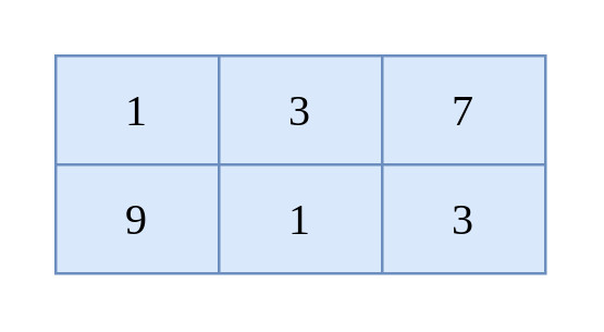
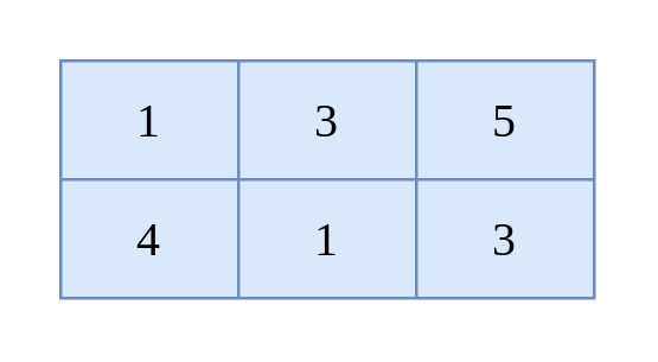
  <mxCell id="0" />
  <mxCell id="1" parent="0" />
  <mxCell id="2" value="" style="shape=table;startSize=0;container=1;collapsible=0;childLayout=tableLayout;fontSize=16;rounded=1;shadow=0;strokeColor=#6c8ebf;strokeWidth=1;fontFamily=Ubuntu;fontStyle=0;fillColor=#dae8fc;" vertex="1" parent="1"><mxGeometry x="20" y="20" width="180" height="80" as="geometry" /></mxCell>
  <mxCell id="3" value="" style="shape=tableRow;horizontal=0;startSize=0;swimlaneHead=0;swimlaneBody=0;strokeColor=inherit;top=0;left=0;bottom=0;right=0;collapsible=0;dropTarget=0;fillColor=none;points=[[0,0.5],[1,0.5]];portConstraint=eastwest;fontSize=16;rounded=1;shadow=0;strokeWidth=1;fontFamily=Ubuntu;fontStyle=0;" vertex="1" parent="2"><mxGeometry width="180" height="40" as="geometry" /></mxCell>
  <mxCell id="4" value="1" style="shape=partialRectangle;html=1;whiteSpace=wrap;connectable=0;strokeColor=inherit;overflow=hidden;fillColor=none;top=0;left=0;bottom=0;right=0;pointerEvents=1;fontSize=16;rounded=1;shadow=0;strokeWidth=1;fontFamily=Ubuntu;fontStyle=0;" vertex="1" parent="3"><mxGeometry width="60" height="40" as="geometry"><mxRectangle width="60" height="40" as="alternateBounds" /></mxGeometry></mxCell>
  <mxCell id="5" value="3" style="shape=partialRectangle;html=1;whiteSpace=wrap;connectable=0;strokeColor=inherit;overflow=hidden;fillColor=none;top=0;left=0;bottom=0;right=0;pointerEvents=1;fontSize=16;rounded=1;shadow=0;strokeWidth=1;fontFamily=Ubuntu;fontStyle=0;" vertex="1" parent="3"><mxGeometry x="60" width="60" height="40" as="geometry"><mxRectangle width="60" height="40" as="alternateBounds" /></mxGeometry></mxCell>
- <mxCell id="6" value="7" style="shape=partialRectangle;html=1;whiteSpace=wrap;connectable=0;strokeColor=inherit;overflow=hidden;fillColor=none;top=0;left=0;bottom=0;right=0;pointerEvents=1;fontSize=16;rounded=1;shadow=0;strokeWidth=1;fontFamily=Ubuntu;fontStyle=0;" vertex="1" parent="3"><mxGeometry x="120" width="60" height="40" as="geometry"><mxRectangle width="60" height="40" as="alternateBounds" /></mxGeometry></mxCell>
+ <mxCell id="6" value="5" style="shape=partialRectangle;html=1;whiteSpace=wrap;connectable=0;strokeColor=inherit;overflow=hidden;fillColor=none;top=0;left=0;bottom=0;right=0;pointerEvents=1;fontSize=16;rounded=1;shadow=0;strokeWidth=1;fontFamily=Ubuntu;fontStyle=0;" vertex="1" parent="3"><mxGeometry x="120" width="60" height="40" as="geometry"><mxRectangle width="60" height="40" as="alternateBounds" /></mxGeometry></mxCell>
  <mxCell id="7" value="" style="shape=tableRow;horizontal=0;startSize=0;swimlaneHead=0;swimlaneBody=0;strokeColor=inherit;top=0;left=0;bottom=0;right=0;collapsible=0;dropTarget=0;fillColor=none;points=[[0,0.5],[1,0.5]];portConstraint=eastwest;fontSize=16;rounded=1;shadow=0;strokeWidth=1;fontFamily=Ubuntu;fontStyle=0;" vertex="1" parent="2"><mxGeometry y="40" width="180" height="40" as="geometry" /></mxCell>
- <mxCell id="8" value="9" style="shape=partialRectangle;html=1;whiteSpace=wrap;connectable=0;strokeColor=inherit;overflow=hidden;fillColor=none;top=0;left=0;bottom=0;right=0;pointerEvents=1;fontSize=16;rounded=1;shadow=0;strokeWidth=1;fontFamily=Ubuntu;fontStyle=0;" vertex="1" parent="7"><mxGeometry width="60" height="40" as="geometry"><mxRectangle width="60" height="40" as="alternateBounds" /></mxGeometry></mxCell>
+ <mxCell id="8" value="4" style="shape=partialRectangle;html=1;whiteSpace=wrap;connectable=0;strokeColor=inherit;overflow=hidden;fillColor=none;top=0;left=0;bottom=0;right=0;pointerEvents=1;fontSize=16;rounded=1;shadow=0;strokeWidth=1;fontFamily=Ubuntu;fontStyle=0;" vertex="1" parent="7"><mxGeometry width="60" height="40" as="geometry"><mxRectangle width="60" height="40" as="alternateBounds" /></mxGeometry></mxCell>
  <mxCell id="9" value="1" style="shape=partialRectangle;html=1;whiteSpace=wrap;connectable=0;strokeColor=inherit;overflow=hidden;fillColor=none;top=0;left=0;bottom=0;right=0;pointerEvents=1;fontSize=16;rounded=1;shadow=0;strokeWidth=1;fontFamily=Ubuntu;fontStyle=0;" vertex="1" parent="7"><mxGeometry x="60" width="60" height="40" as="geometry"><mxRectangle width="60" height="40" as="alternateBounds" /></mxGeometry></mxCell>
  <mxCell id="10" value="3" style="shape=partialRectangle;html=1;whiteSpace=wrap;connectable=0;strokeColor=inherit;overflow=hidden;fillColor=none;top=0;left=0;bottom=0;right=0;pointerEvents=1;fontSize=16;rounded=1;shadow=0;strokeWidth=1;fontFamily=Ubuntu;fontStyle=0;" vertex="1" parent="7"><mxGeometry x="120" width="60" height="40" as="geometry"><mxRectangle width="60" height="40" as="alternateBounds" /></mxGeometry></mxCell>
